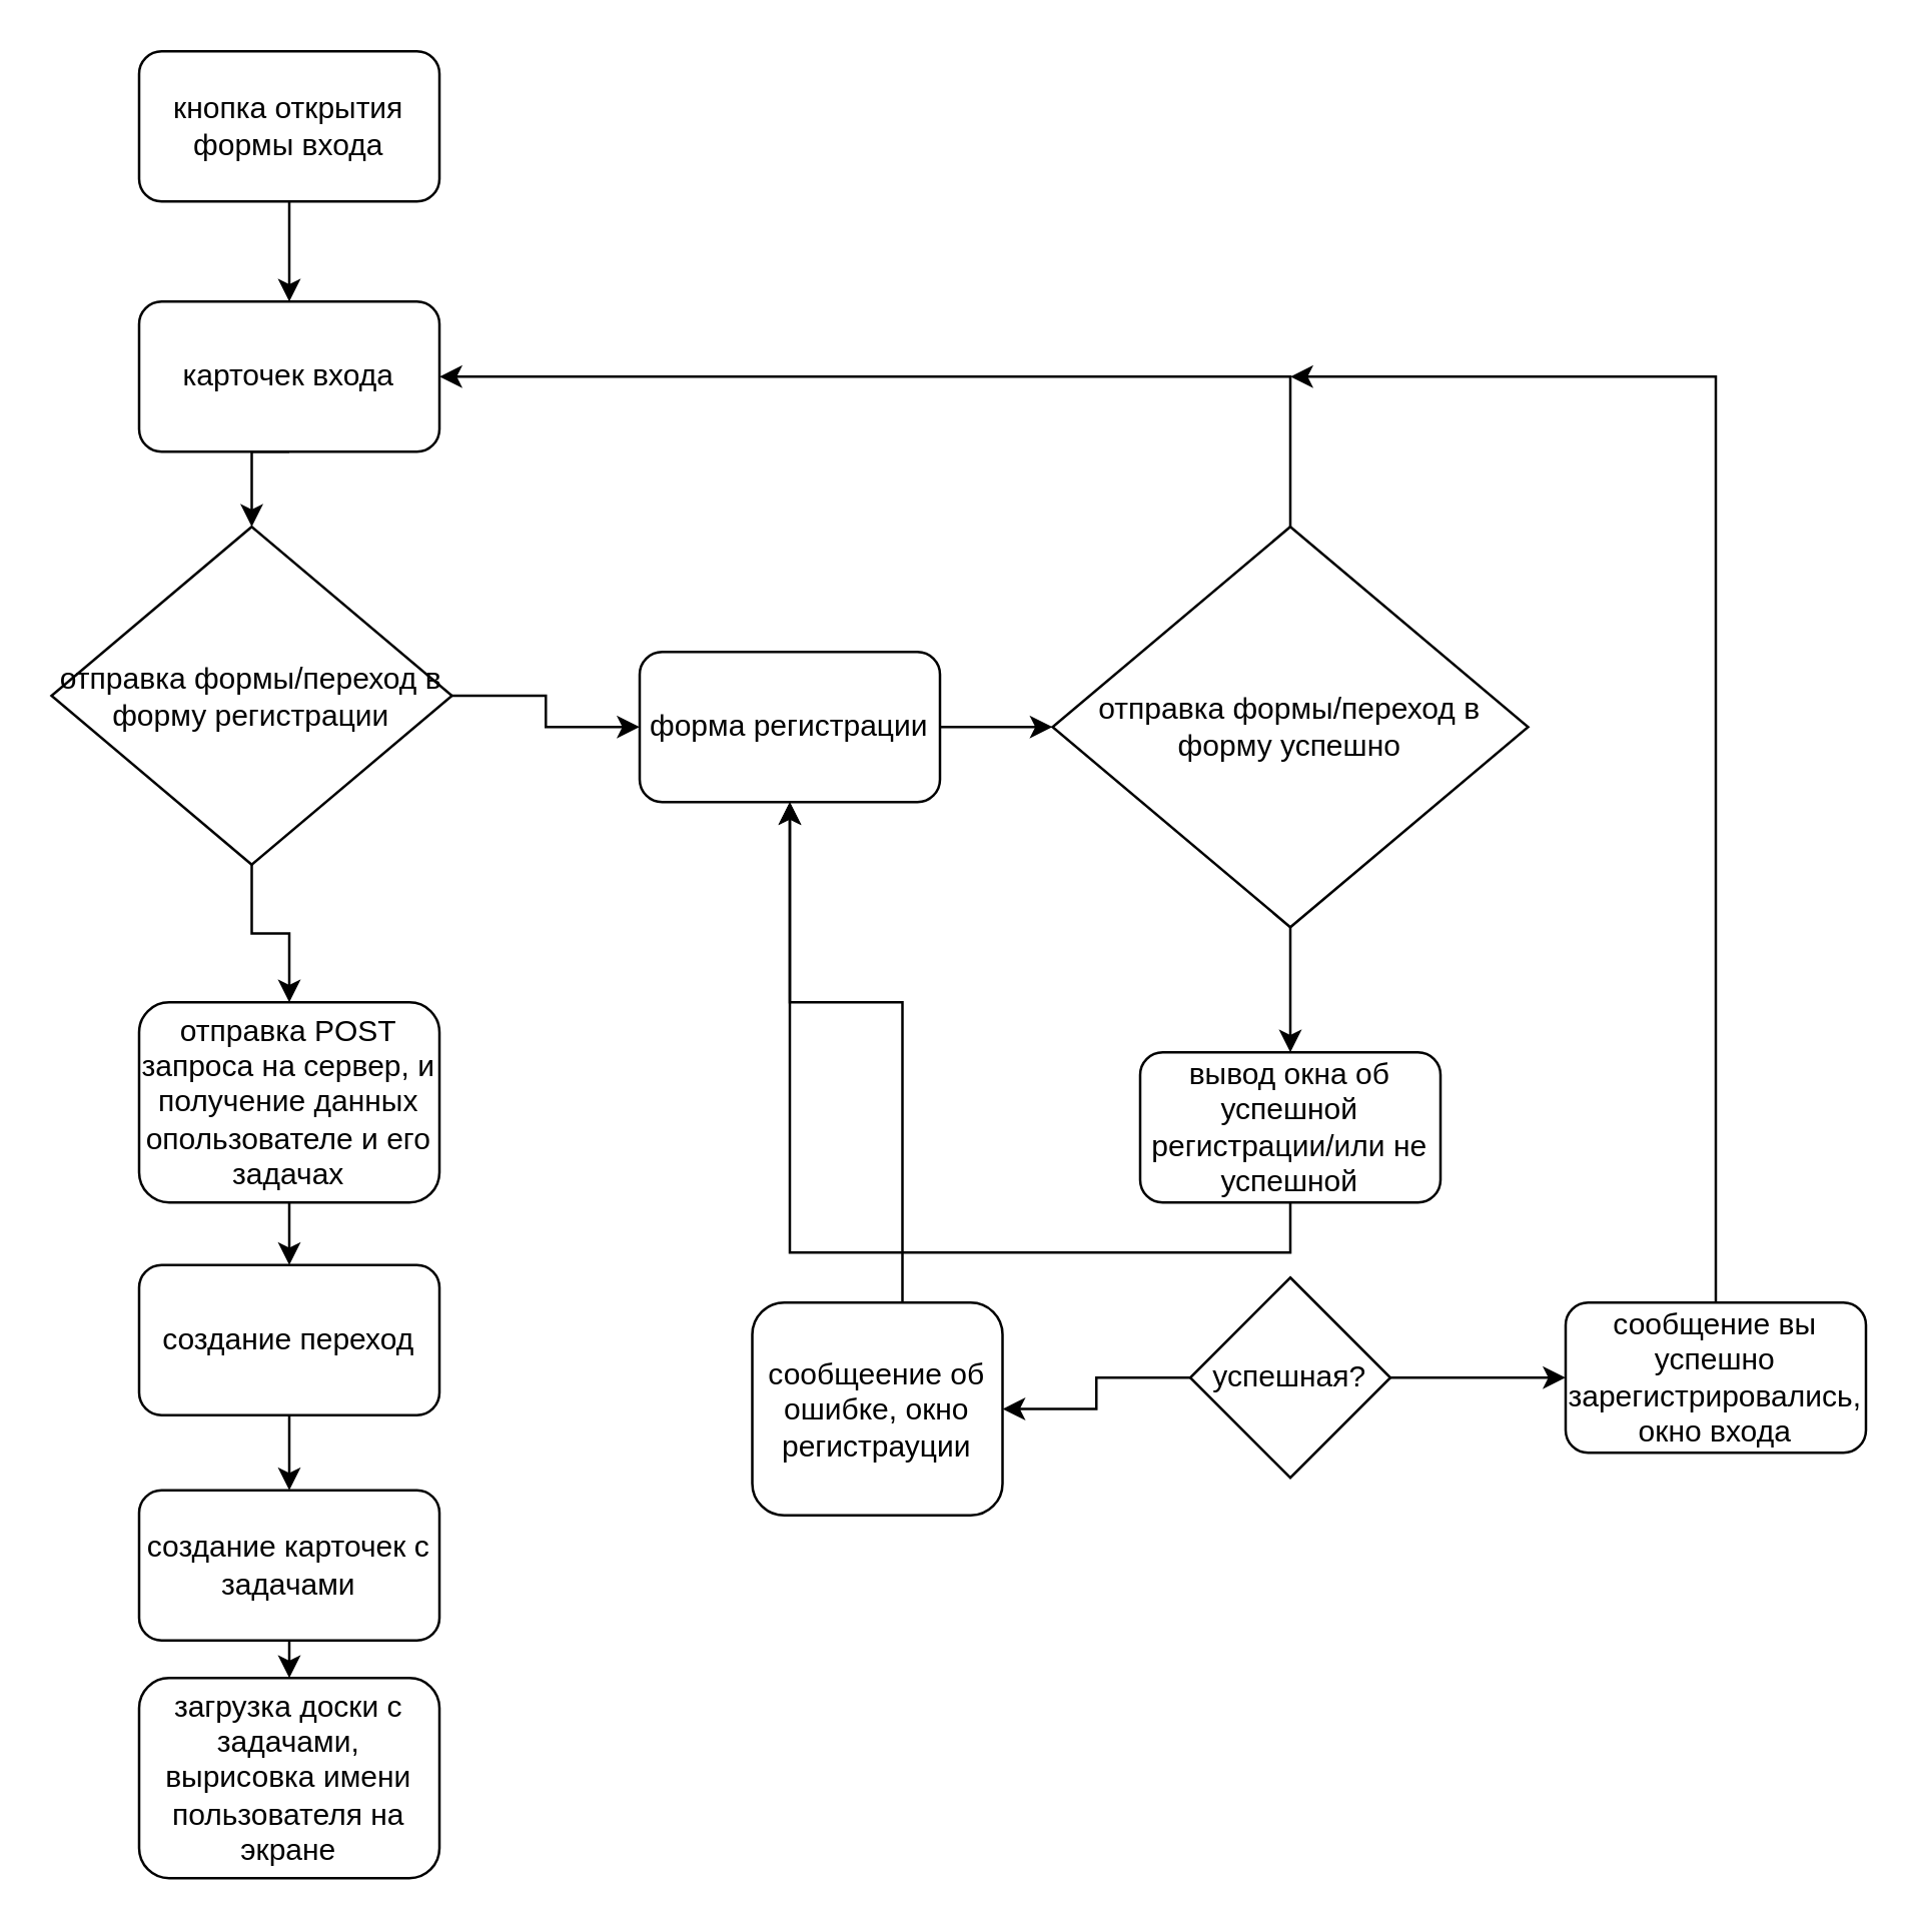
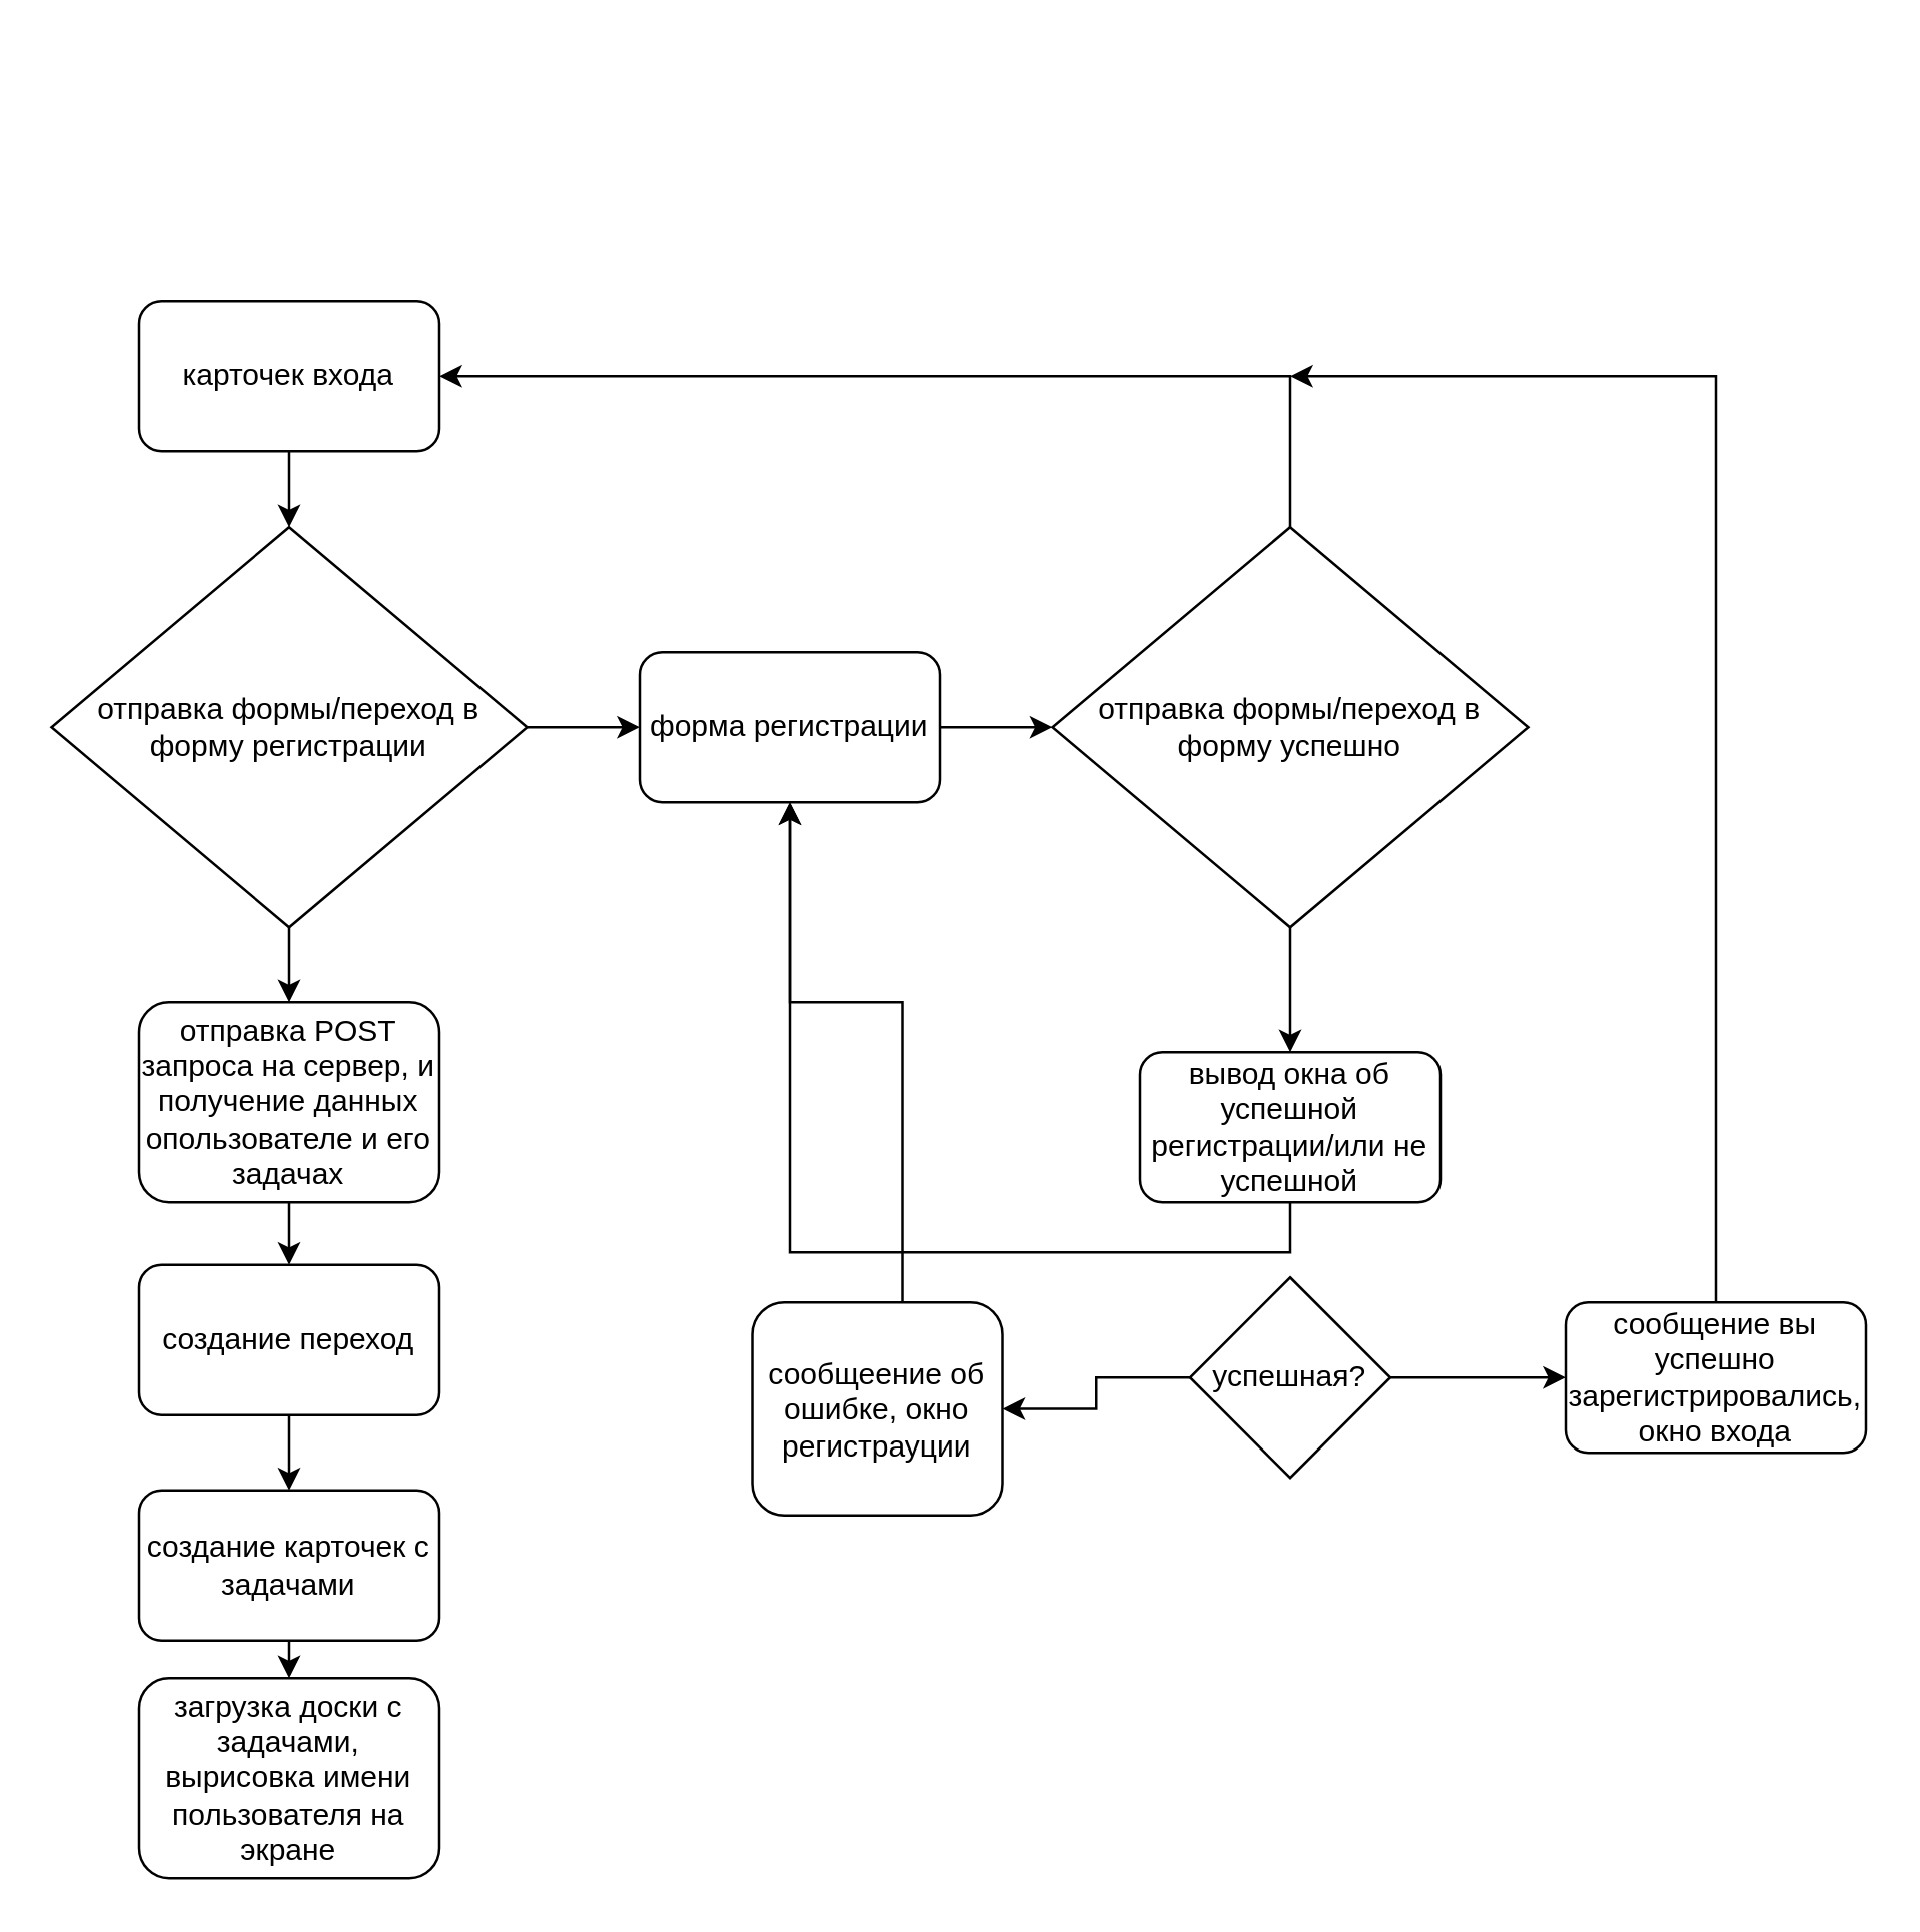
  <mxCell id="0" />
  <mxCell id="1" parent="0" />
- <mxCell id="2" style="edgeStyle=orthogonalEdgeStyle;rounded=0;orthogonalLoop=1;jettySize=auto;html=1;exitX=0.5;exitY=1;exitDx=0;exitDy=0;entryX=0.5;entryY=0;entryDx=0;entryDy=0;" edge="1" parent="1" source="3" target="5"><mxGeometry relative="1" as="geometry" /></mxCell>
- <mxCell id="3" value="кнопка открытия формы входа" style="rounded=1;whiteSpace=wrap;html=1;" parent="1" vertex="1"><mxGeometry x="55" y="20" width="120" height="60" as="geometry" /></mxCell>
  <mxCell id="4" style="edgeStyle=orthogonalEdgeStyle;rounded=0;orthogonalLoop=1;jettySize=auto;html=1;exitX=0.5;exitY=1;exitDx=0;exitDy=0;entryX=0.5;entryY=0;entryDx=0;entryDy=0;" edge="1" parent="1" source="5" target="11"><mxGeometry relative="1" as="geometry" /></mxCell>
  <mxCell id="5" value="карточек входа" style="rounded=1;whiteSpace=wrap;html=1;" parent="1" vertex="1"><mxGeometry x="55" y="120" width="120" height="60" as="geometry" /></mxCell>
  <mxCell id="6" style="edgeStyle=orthogonalEdgeStyle;rounded=0;orthogonalLoop=1;jettySize=auto;html=1;exitX=1;exitY=0.5;exitDx=0;exitDy=0;entryX=0;entryY=0.5;entryDx=0;entryDy=0;" edge="1" parent="1" source="7" target="14"><mxGeometry relative="1" as="geometry" /></mxCell>
  <mxCell id="7" value="форма регистрации" style="rounded=1;whiteSpace=wrap;html=1;" vertex="1" parent="1"><mxGeometry x="255" y="260" width="120" height="60" as="geometry" /></mxCell>
  <mxCell id="8" value="загрузка доски с задачами, вырисовка имени пользователя на экране&lt;br&gt;" style="rounded=1;whiteSpace=wrap;html=1;" vertex="1" parent="1"><mxGeometry x="55" y="670" width="120" height="80" as="geometry" /></mxCell>
  <mxCell id="9" style="edgeStyle=orthogonalEdgeStyle;rounded=0;orthogonalLoop=1;jettySize=auto;html=1;exitX=1;exitY=0.5;exitDx=0;exitDy=0;entryX=0;entryY=0.5;entryDx=0;entryDy=0;" edge="1" parent="1" source="11" target="7"><mxGeometry relative="1" as="geometry" /></mxCell>
  <mxCell id="10" style="edgeStyle=orthogonalEdgeStyle;rounded=0;orthogonalLoop=1;jettySize=auto;html=1;exitX=0.5;exitY=1;exitDx=0;exitDy=0;entryX=0.5;entryY=0;entryDx=0;entryDy=0;" edge="1" parent="1" source="11" target="18"><mxGeometry relative="1" as="geometry" /></mxCell>
- <mxCell id="11" value="отправка формы/переход в форму регистрации&lt;br&gt;" style="rhombus;whiteSpace=wrap;html=1;" vertex="1" parent="1"><mxGeometry x="20" y="210" width="160" height="135" as="geometry" /></mxCell>
+ <mxCell id="11" value="отправка формы/переход в форму регистрации&lt;br&gt;" style="rhombus;whiteSpace=wrap;html=1;" vertex="1" parent="1"><mxGeometry x="20" y="210" width="190" height="160" as="geometry" /></mxCell>
  <mxCell id="12" style="edgeStyle=orthogonalEdgeStyle;rounded=0;orthogonalLoop=1;jettySize=auto;html=1;exitX=0.5;exitY=0;exitDx=0;exitDy=0;" edge="1" parent="1" source="14"><mxGeometry relative="1" as="geometry"><mxPoint x="175" y="150" as="targetPoint" /><Array as="points"><mxPoint x="515" y="150" /><mxPoint x="175" y="150" /></Array></mxGeometry></mxCell>
  <mxCell id="13" style="edgeStyle=orthogonalEdgeStyle;rounded=0;orthogonalLoop=1;jettySize=auto;html=1;exitX=0.5;exitY=1;exitDx=0;exitDy=0;entryX=0.5;entryY=0;entryDx=0;entryDy=0;" edge="1" parent="1" source="14" target="16"><mxGeometry relative="1" as="geometry" /></mxCell>
  <mxCell id="14" value="отправка формы/переход в форму успешно" style="rhombus;whiteSpace=wrap;html=1;" vertex="1" parent="1"><mxGeometry x="420" y="210" width="190" height="160" as="geometry" /></mxCell>
  <mxCell id="15" style="edgeStyle=orthogonalEdgeStyle;rounded=0;orthogonalLoop=1;jettySize=auto;html=1;exitX=0.5;exitY=1;exitDx=0;exitDy=0;" edge="1" parent="1" source="16" target="7"><mxGeometry relative="1" as="geometry" /></mxCell>
  <mxCell id="16" value="вывод окна об успешной регистрации/или не успешной" style="rounded=1;whiteSpace=wrap;html=1;" vertex="1" parent="1"><mxGeometry x="455" y="420" width="120" height="60" as="geometry" /></mxCell>
  <mxCell id="17" style="edgeStyle=orthogonalEdgeStyle;rounded=0;orthogonalLoop=1;jettySize=auto;html=1;exitX=0.5;exitY=1;exitDx=0;exitDy=0;entryX=0.5;entryY=0;entryDx=0;entryDy=0;" edge="1" parent="1" source="18" target="20"><mxGeometry relative="1" as="geometry" /></mxCell>
  <mxCell id="18" value="отправка POST запроса на сервер, и получение данных опользователе и его задачах&lt;br&gt;" style="rounded=1;whiteSpace=wrap;html=1;" vertex="1" parent="1"><mxGeometry x="55" y="400" width="120" height="80" as="geometry" /></mxCell>
  <mxCell id="19" style="edgeStyle=orthogonalEdgeStyle;rounded=0;orthogonalLoop=1;jettySize=auto;html=1;exitX=0.5;exitY=1;exitDx=0;exitDy=0;entryX=0.5;entryY=0;entryDx=0;entryDy=0;" edge="1" parent="1" source="20" target="22"><mxGeometry relative="1" as="geometry" /></mxCell>
  <mxCell id="20" value="создание переход" style="rounded=1;whiteSpace=wrap;html=1;" vertex="1" parent="1"><mxGeometry x="55" y="505" width="120" height="60" as="geometry" /></mxCell>
  <mxCell id="21" style="edgeStyle=orthogonalEdgeStyle;rounded=0;orthogonalLoop=1;jettySize=auto;html=1;exitX=0.5;exitY=1;exitDx=0;exitDy=0;entryX=0.5;entryY=0;entryDx=0;entryDy=0;" edge="1" parent="1" source="22" target="8"><mxGeometry relative="1" as="geometry" /></mxCell>
  <mxCell id="22" value="создание карточек с задачами" style="rounded=1;whiteSpace=wrap;html=1;" vertex="1" parent="1"><mxGeometry x="55" y="595" width="120" height="60" as="geometry" /></mxCell>
  <mxCell id="23" style="edgeStyle=orthogonalEdgeStyle;rounded=0;orthogonalLoop=1;jettySize=auto;html=1;exitX=0;exitY=0.5;exitDx=0;exitDy=0;entryX=1;entryY=0.5;entryDx=0;entryDy=0;" edge="1" parent="1" source="25" target="29"><mxGeometry relative="1" as="geometry" /></mxCell>
  <mxCell id="24" style="edgeStyle=orthogonalEdgeStyle;rounded=0;orthogonalLoop=1;jettySize=auto;html=1;exitX=1;exitY=0.5;exitDx=0;exitDy=0;entryX=0;entryY=0.5;entryDx=0;entryDy=0;" edge="1" parent="1" source="25" target="27"><mxGeometry relative="1" as="geometry" /></mxCell>
  <mxCell id="25" value="успешная?" style="rhombus;whiteSpace=wrap;html=1;" vertex="1" parent="1"><mxGeometry x="475" y="510" width="80" height="80" as="geometry" /></mxCell>
  <mxCell id="26" style="edgeStyle=orthogonalEdgeStyle;rounded=0;orthogonalLoop=1;jettySize=auto;html=1;exitX=0.5;exitY=0;exitDx=0;exitDy=0;" edge="1" parent="1" source="27"><mxGeometry relative="1" as="geometry"><mxPoint x="515" y="150" as="targetPoint" /><Array as="points"><mxPoint x="685" y="150" /></Array></mxGeometry></mxCell>
  <mxCell id="27" value="сообщение вы успешно зарегистрировались, окно входа" style="rounded=1;whiteSpace=wrap;html=1;" vertex="1" parent="1"><mxGeometry x="625" y="520" width="120" height="60" as="geometry" /></mxCell>
  <mxCell id="28" style="edgeStyle=orthogonalEdgeStyle;rounded=0;orthogonalLoop=1;jettySize=auto;html=1;exitX=0.5;exitY=0;exitDx=0;exitDy=0;entryX=0.5;entryY=1;entryDx=0;entryDy=0;" edge="1" parent="1" source="29" target="7"><mxGeometry relative="1" as="geometry"><Array as="points"><mxPoint x="360" y="400" /><mxPoint x="315" y="400" /></Array></mxGeometry></mxCell>
  <mxCell id="29" value="сообщеение об ошибке, окно регистрауции" style="rounded=1;whiteSpace=wrap;html=1;" vertex="1" parent="1"><mxGeometry x="300" y="520" width="100" height="85" as="geometry" /></mxCell>
